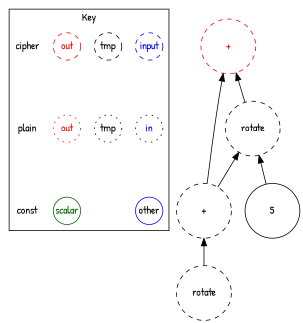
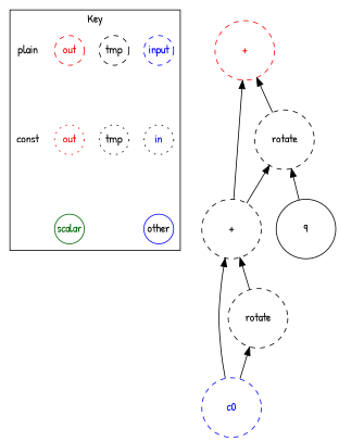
  digraph {
    fontname="Patrick Hand"
    node [fontname="Patrick Hand" margin=0 shape=circle style=dashed]
    edge [dir=forward fontname="Patrick Hand"]
    n1 [color=blue fontcolor=blue label=input width=0.5]
    n2 [fontcolor=blue icolor=blue label=in style=dotted width=0.5]
    n3 [color=black fontcolor=black label=tmp width=0.5]
    n4 [color=black fontcolor=black label=tmp style=dotted width=0.5]
    n5 [color=red fontcolor=red label=out width=0.5]
    n6 [color=red fontcolor=red label=out style=dotted width=0.5]
-   cipher [shape=plain width=0.5 style=""]
    plain [shape=plain width=0.5 style=""]
    other [color=blue fontcolor=black style=solid width=0.5]
    scalar [color=darkgreen fontcolor=darkgreen style=solid width=0.5]
    const [shape=plain width=0.5 style=""]
-   n12 [label=5 style=solid width=1]
+   n12 [label=9 style=solid width=1]
+   n13 [color=blue fontcolor=blue label=c0 width=1]
    n14 [label=rotate width=1]
    n15 [label="+" width=1]
    n16 [label=rotate width=1]
    n17 [color=red fontcolor=red label="+" width=1]
    subgraph cluster_1 {
      label=Key
      n1
      n2
      n3
      n4
      n5
      n6
-     cipher
      plain
      other
      scalar
      const
    }
    n1 -> n2 [style=invis]
    n2 -> other [style=invis]
    n3 -> n4 [style=invis]
    n5 -> n6 [style=invis]
    n6 -> scalar [style=invis]
-   cipher -> plain [style=invis]
    plain -> const [style=invis]
+   n14 -> n13 [dir=back]
+   n15 -> n13 [dir=back]
    n15 -> n14 [dir=back]
    n16 -> n12 [dir=back]
    n16 -> n15 [dir=back]
    n17 -> n15 [dir=back]
    n17 -> n16 [dir=back]
  }
